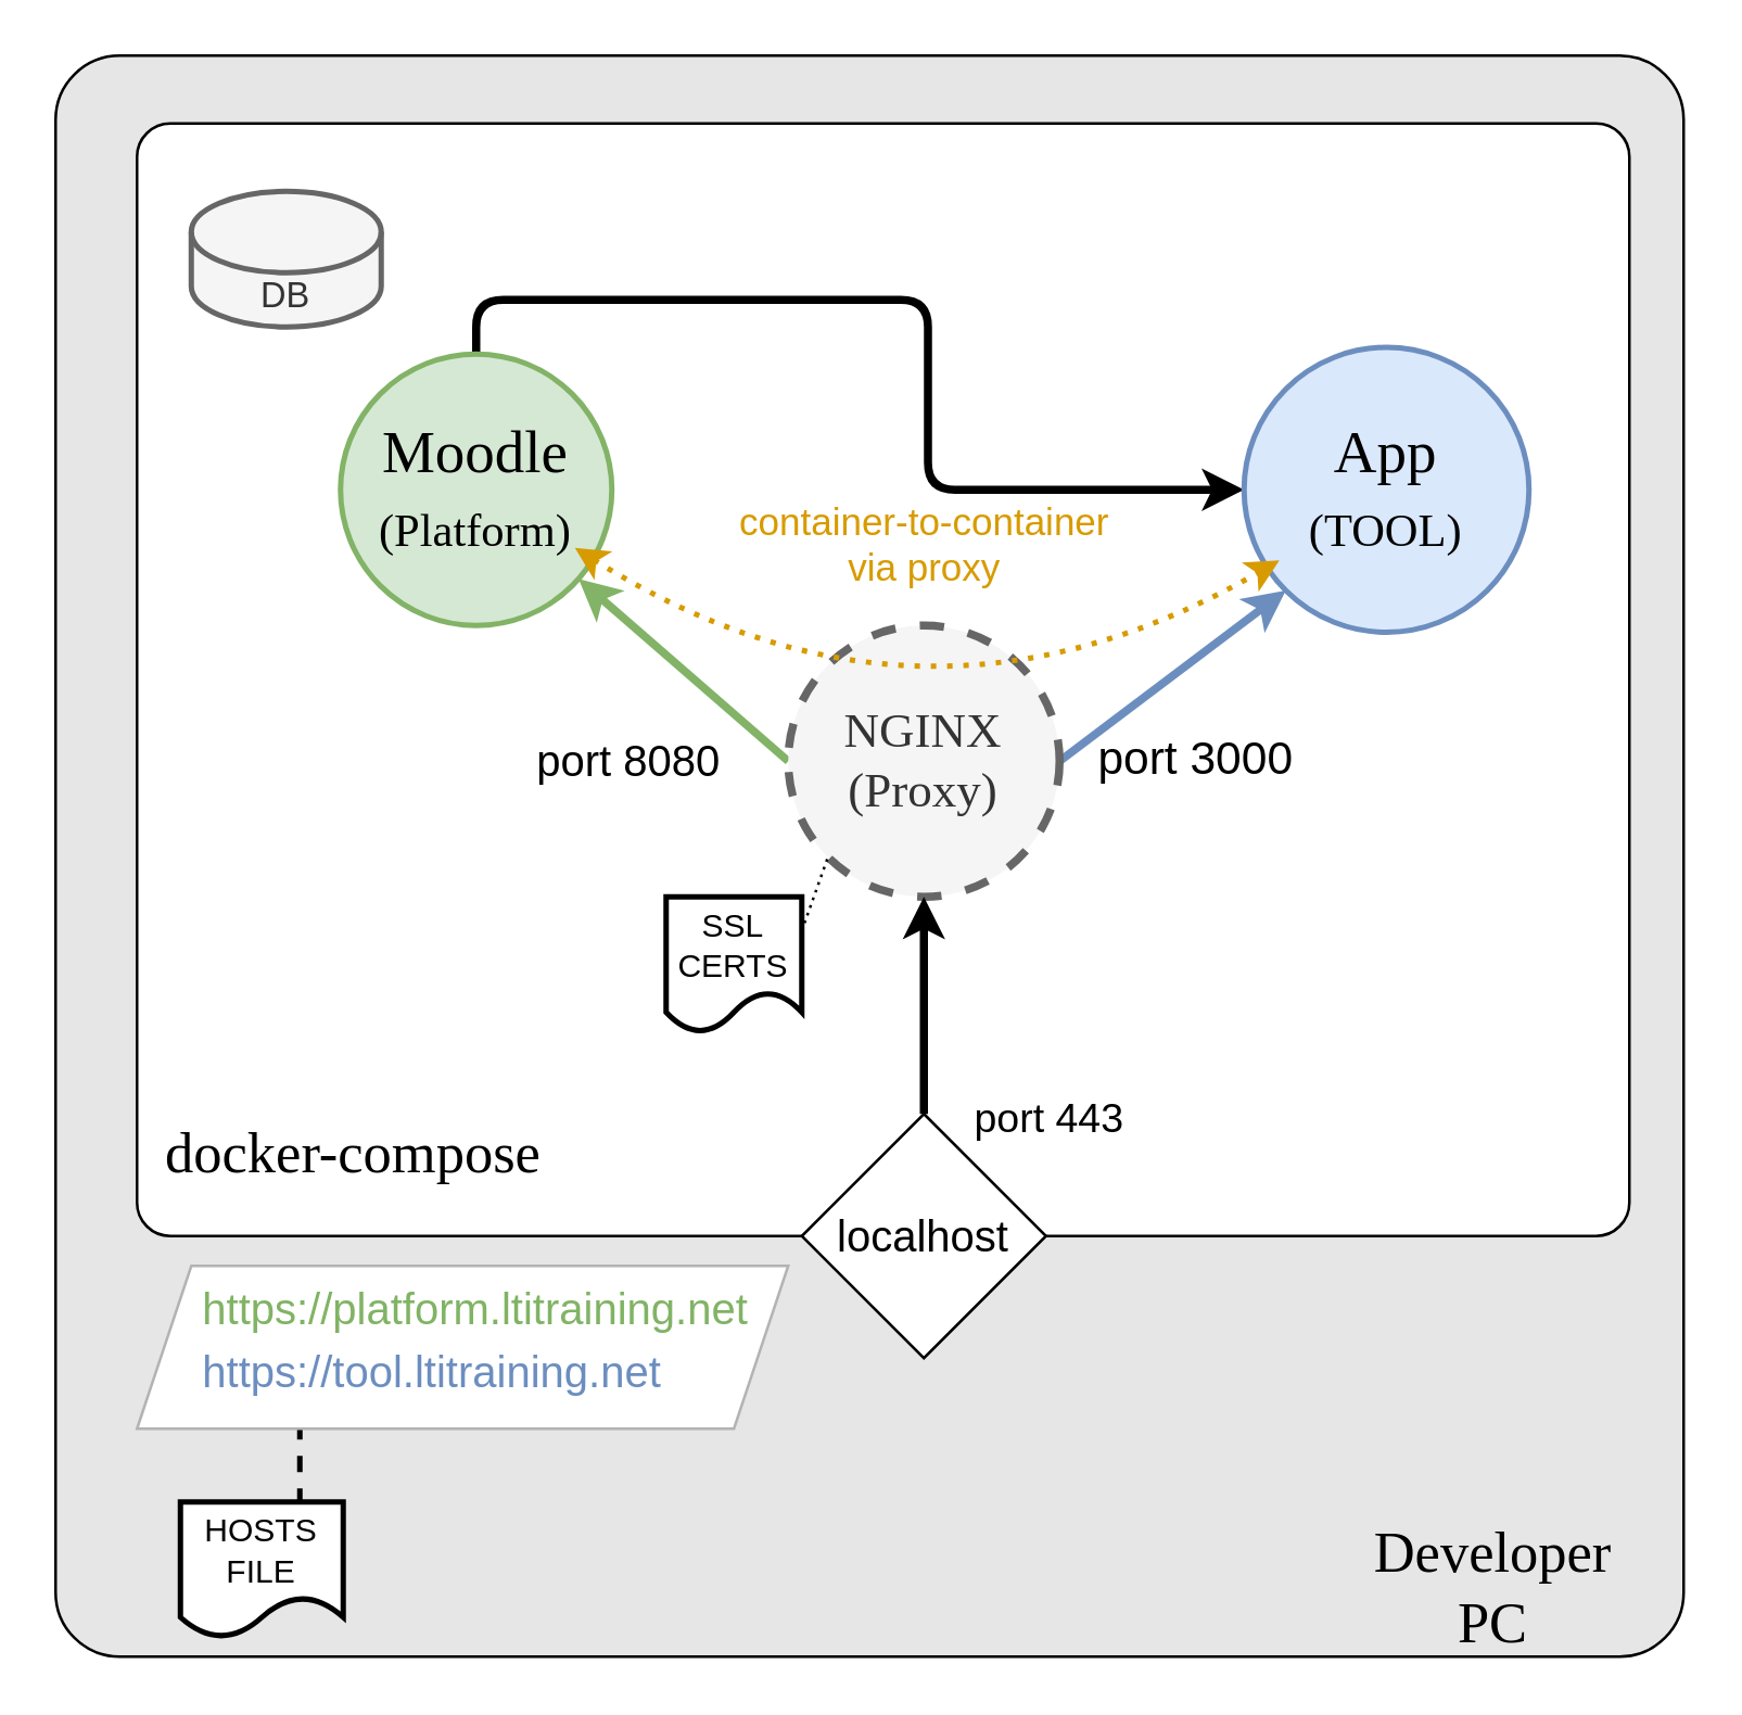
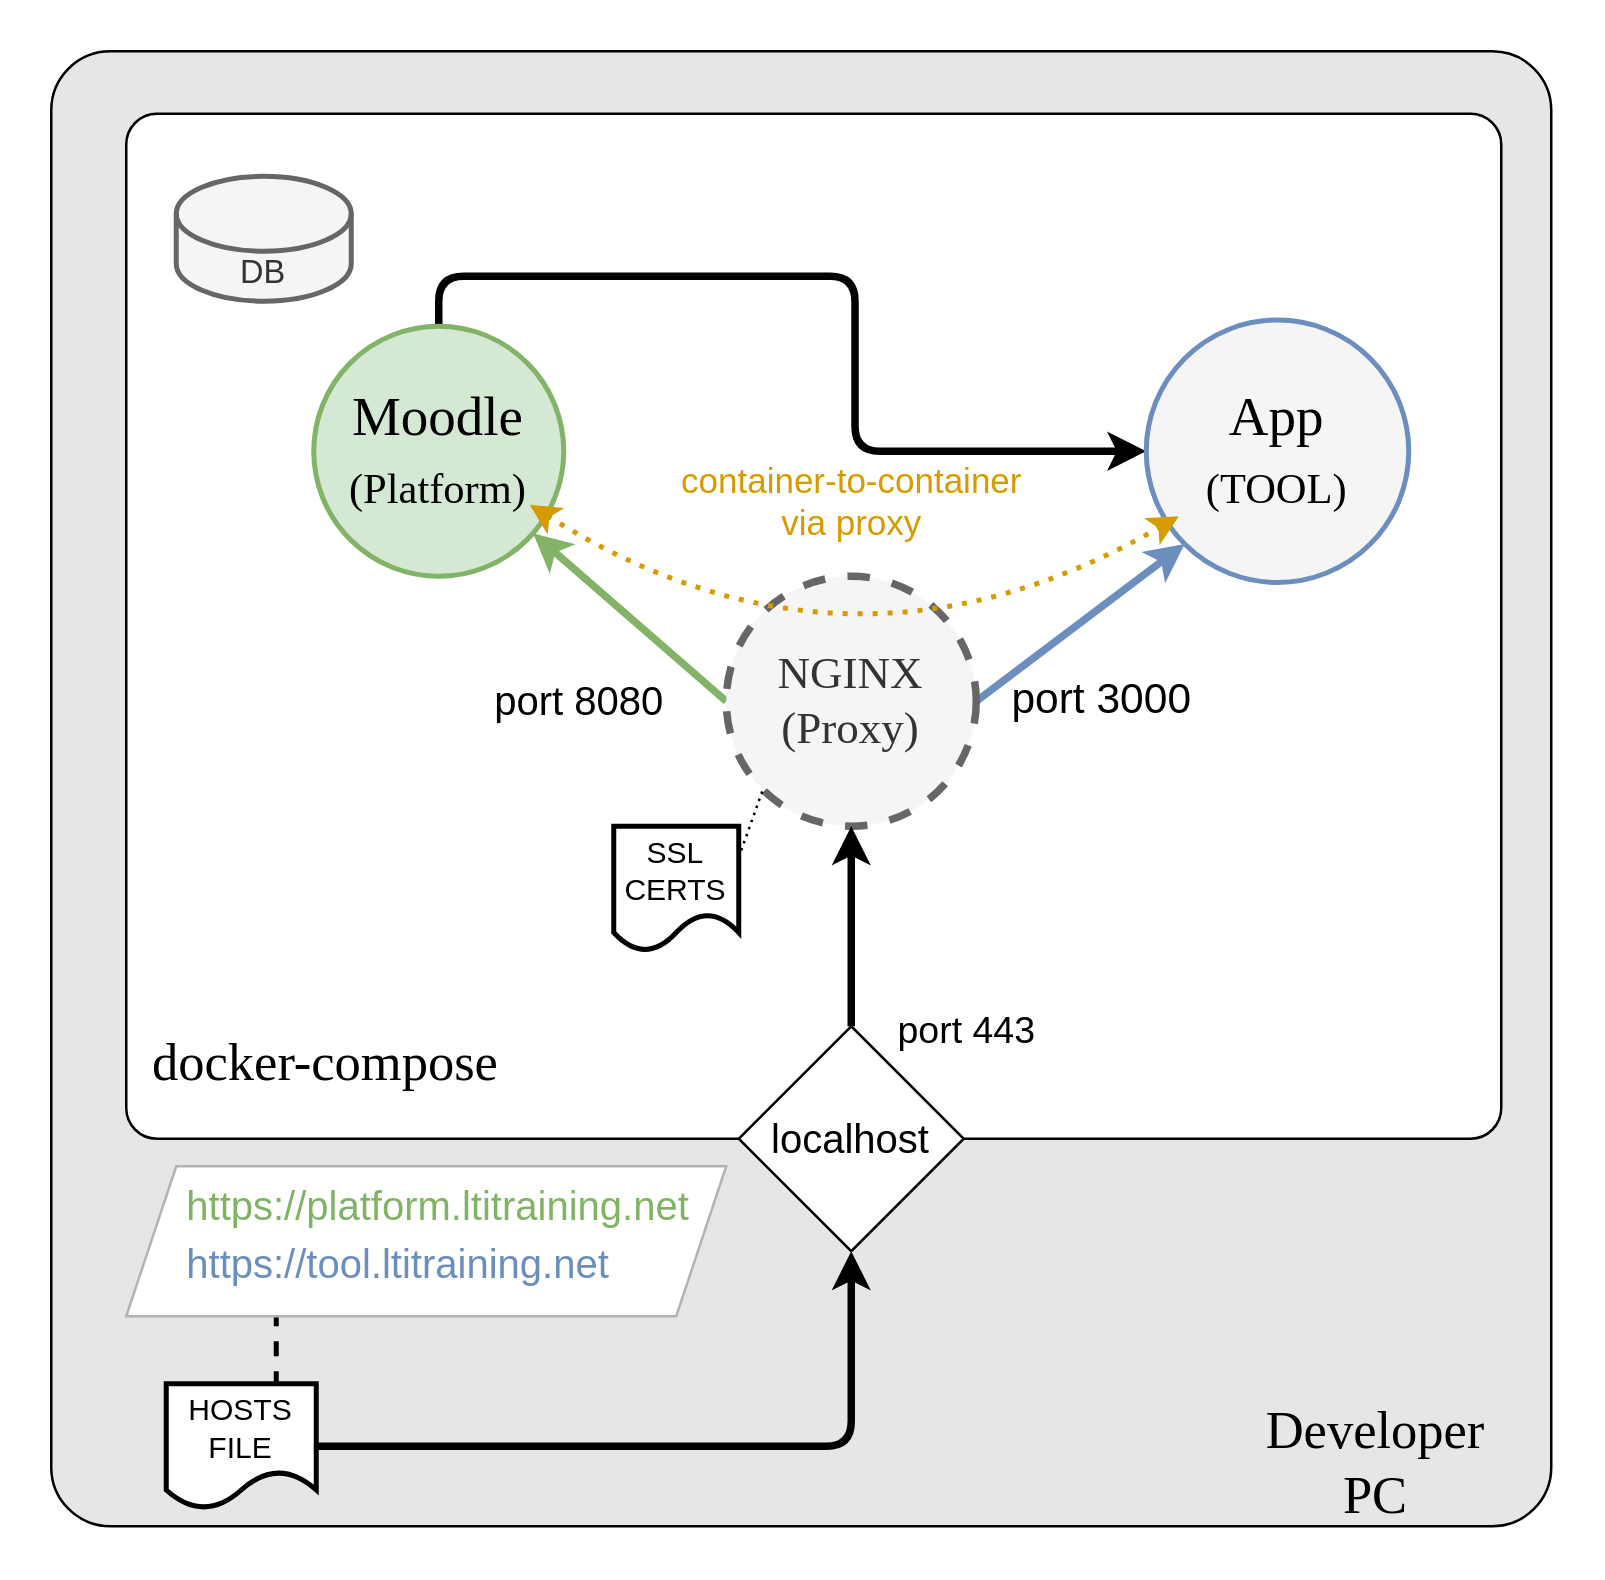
  <mxCell id="0" />
  <mxCell id="1" parent="0" />
  <mxCell id="2" value="" style="rounded=1;whiteSpace=wrap;html=1;arcSize=4;fillColor=#E6E6E6;fontColor=#d79b00;" vertex="1" parent="1"><mxGeometry x="20" y="20" width="600" height="590" as="geometry" /></mxCell>
  <mxCell id="3" value="" style="rounded=1;whiteSpace=wrap;html=1;arcSize=3;" vertex="1" parent="1"><mxGeometry x="50" y="45" width="550" height="410" as="geometry" /></mxCell>
  <mxCell id="4" value="&lt;font style=&quot;font-size: 13px;&quot;&gt;DB&lt;/font&gt;" style="shape=cylinder3;whiteSpace=wrap;html=1;boundedLbl=1;backgroundOutline=1;size=15;strokeWidth=2;perimeterSpacing=1;fillColor=#f5f5f5;fontColor=#333333;strokeColor=#666666;" vertex="1" parent="1"><mxGeometry x="70" y="70" width="70" height="50" as="geometry" /></mxCell>
  <mxCell id="5" style="edgeStyle=orthogonalEdgeStyle;rounded=1;orthogonalLoop=1;jettySize=auto;html=1;exitX=0.5;exitY=0;exitDx=0;exitDy=0;strokeWidth=3;" edge="1" parent="1" source="6" target="15"><mxGeometry relative="1" as="geometry" /></mxCell>
  <mxCell id="6" value="Moodle&lt;br&gt;&lt;font style=&quot;font-size: 17px;&quot;&gt;(Platform)&lt;/font&gt;" style="ellipse;whiteSpace=wrap;html=1;aspect=fixed;fillColor=#d5e8d4;strokeColor=#82b366;fontFamily=Barlow Condensed;fontSource=https%3A%2F%2Ffonts.googleapis.com%2Fcss%3Ffamily%3DBarlow%2BCondensed;fontSize=22;strokeWidth=2;" vertex="1" parent="1"><mxGeometry x="125" y="130" width="100" height="100" as="geometry" /></mxCell>
  <mxCell id="7" style="rounded=1;orthogonalLoop=1;jettySize=auto;html=1;exitX=0;exitY=0.5;exitDx=0;exitDy=0;strokeColor=#82b366;strokeWidth=3;fillColor=#d5e8d4;" edge="1" parent="1" source="11" target="6"><mxGeometry relative="1" as="geometry" /></mxCell>
  <mxCell id="8" value="port 8080" style="edgeLabel;html=1;align=center;verticalAlign=middle;resizable=0;points=[];fontSize=16;" vertex="1" connectable="0" parent="7"><mxGeometry y="-1" relative="1" as="geometry"><mxPoint x="-22" y="34" as="offset" /></mxGeometry></mxCell>
  <mxCell id="9" value="&lt;div style=&quot;font-family: Menlo, Monaco, &amp;quot;Courier New&amp;quot;, monospace; line-height: 18px;&quot;&gt;&lt;br&gt;&lt;/div&gt;" style="rounded=1;orthogonalLoop=1;jettySize=auto;html=1;exitX=1;exitY=0.5;exitDx=0;exitDy=0;fillColor=#dae8fc;strokeColor=#6c8ebf;entryX=0;entryY=1;entryDx=0;entryDy=0;strokeWidth=3;fontColor=#05a8ff;labelBackgroundColor=none;" edge="1" parent="1" source="11" target="15"><mxGeometry x="-0.478" y="107" relative="1" as="geometry"><mxPoint as="offset" /></mxGeometry></mxCell>
  <mxCell id="10" value="port 3000" style="edgeLabel;html=1;align=center;verticalAlign=middle;resizable=0;points=[];fontSize=17;labelBackgroundColor=none;" vertex="1" connectable="0" parent="9"><mxGeometry x="-0.16" y="2" relative="1" as="geometry"><mxPoint x="16" y="28" as="offset" /></mxGeometry></mxCell>
  <mxCell id="11" value="&lt;font style=&quot;font-size: 18px;&quot; data-font-src=&quot;https://fonts.googleapis.com/css?family=Barlow+Condensed&quot; face=&quot;Barlow Condensed&quot;&gt;NGINX&lt;br&gt;(Proxy)&lt;/font&gt;&lt;br&gt;" style="ellipse;whiteSpace=wrap;html=1;aspect=fixed;fillColor=#f5f5f5;fontColor=#333333;strokeColor=#666666;strokeWidth=3;dashed=1;" vertex="1" parent="1"><mxGeometry x="290" y="230" width="100" height="100" as="geometry" /></mxCell>
  <mxCell id="12" style="rounded=1;orthogonalLoop=1;jettySize=auto;html=1;exitX=0.5;exitY=0;exitDx=0;exitDy=0;strokeWidth=3;" edge="1" parent="1" source="14" target="11"><mxGeometry relative="1" as="geometry" /></mxCell>
  <mxCell id="13" value="port 443" style="edgeLabel;html=1;align=center;verticalAlign=middle;resizable=0;points=[];fontSize=15;labelBackgroundColor=none;" vertex="1" connectable="0" parent="12"><mxGeometry x="-0.575" y="-1" relative="1" as="geometry"><mxPoint x="44" y="17" as="offset" /></mxGeometry></mxCell>
  <mxCell id="14" value="&lt;font style=&quot;font-size: 16px;&quot;&gt;localhost&lt;/font&gt;" style="rhombus;whiteSpace=wrap;html=1;" vertex="1" parent="1"><mxGeometry x="295" y="410" width="90" height="90" as="geometry" /></mxCell>
- <mxCell id="15" value="App&lt;br style=&quot;font-size: 22px;&quot;&gt;&lt;font style=&quot;font-size: 17px;&quot;&gt;(TOOL)&lt;/font&gt;" style="ellipse;whiteSpace=wrap;html=1;aspect=fixed;fillColor=#dae8fc;strokeColor=#6c8ebf;fontFamily=Barlow Condensed;fontSource=https%3A%2F%2Ffonts.googleapis.com%2Fcss%3Ffamily%3DBarlow%2BCondensed;fontSize=22;strokeWidth=2;" vertex="1" parent="1"><mxGeometry x="458" y="127.5" width="105" height="105" as="geometry" /></mxCell>
+ <mxCell id="15" value="App&lt;br style=&quot;font-size: 22px;&quot;&gt;&lt;font style=&quot;font-size: 17px;&quot;&gt;(TOOL)&lt;/font&gt;" style="ellipse;whiteSpace=wrap;html=1;aspect=fixed;fillColor=#f5f5f5;strokeColor=#6c8ebf;fontFamily=Barlow Condensed;fontSource=https%3A%2F%2Ffonts.googleapis.com%2Fcss%3Ffamily%3DBarlow%2BCondensed;fontSize=22;strokeWidth=2;" vertex="1" parent="1"><mxGeometry x="458" y="127.5" width="105" height="105" as="geometry" /></mxCell>
  <mxCell id="16" style="rounded=0;orthogonalLoop=1;jettySize=auto;html=1;exitX=1;exitY=0.25;exitDx=0;exitDy=0;entryX=0;entryY=1;entryDx=0;entryDy=0;endArrow=none;endFill=0;dashed=1;dashPattern=1 2;" edge="1" parent="1" source="17" target="11"><mxGeometry relative="1" as="geometry" /></mxCell>
  <mxCell id="17" value="SSL&lt;br&gt;CERTS" style="shape=document;whiteSpace=wrap;html=1;boundedLbl=1;strokeWidth=2;" vertex="1" parent="1"><mxGeometry x="245" y="330" width="50" height="50" as="geometry" /></mxCell>
+ <mxCell id="18" style="edgeStyle=orthogonalEdgeStyle;rounded=1;orthogonalLoop=1;jettySize=auto;html=1;strokeWidth=3;" edge="1" parent="1" source="20" target="14"><mxGeometry relative="1" as="geometry" /></mxCell>
  <mxCell id="19" style="edgeStyle=orthogonalEdgeStyle;rounded=0;orthogonalLoop=1;jettySize=auto;html=1;exitX=0.75;exitY=0;exitDx=0;exitDy=0;endArrow=none;endFill=0;dashed=1;strokeWidth=2;" edge="1" parent="1" source="20"><mxGeometry relative="1" as="geometry"><mxPoint x="110" y="520" as="targetPoint" /></mxGeometry></mxCell>
  <mxCell id="20" value="HOSTS&lt;br&gt;FILE" style="shape=document;whiteSpace=wrap;html=1;boundedLbl=1;strokeWidth=2;" vertex="1" parent="1"><mxGeometry x="66" y="553" width="60" height="50" as="geometry" /></mxCell>
  <mxCell id="21" value="&lt;font style=&quot;font-size: 21px;&quot;&gt;docker-compose&lt;/font&gt;" style="text;html=1;strokeColor=none;fillColor=none;align=center;verticalAlign=middle;whiteSpace=wrap;rounded=0;fontFamily=Barlow Condensed;fontSource=https%3A%2F%2Ffonts.googleapis.com%2Fcss%3Ffamily%3DBarlow%2BCondensed;" vertex="1" parent="1"><mxGeometry x="55" y="410" width="150" height="30" as="geometry" /></mxCell>
  <mxCell id="22" value="&lt;span style=&quot;font-size: 21px;&quot;&gt;Developer PC&lt;/span&gt;" style="text;html=1;strokeColor=none;fillColor=none;align=center;verticalAlign=middle;whiteSpace=wrap;rounded=0;fontFamily=Barlow Condensed;fontSource=https%3A%2F%2Ffonts.googleapis.com%2Fcss%3Ffamily%3DBarlow%2BCondensed;" vertex="1" parent="1"><mxGeometry x="500" y="570" width="100" height="30" as="geometry" /></mxCell>
  <mxCell id="23" value="" style="shape=parallelogram;perimeter=parallelogramPerimeter;whiteSpace=wrap;html=1;fixedSize=1;strokeColor=#B3B3B3;" vertex="1" parent="1"><mxGeometry x="50" y="466" width="240" height="60" as="geometry" /></mxCell>
  <mxCell id="24" value="https://platform.ltitraining.net" style="text;html=1;strokeColor=none;fillColor=none;align=center;verticalAlign=middle;whiteSpace=wrap;rounded=0;fontSize=16;fontColor=#81b365;" vertex="1" parent="1"><mxGeometry x="145" y="467" width="60" height="30" as="geometry" /></mxCell>
  <mxCell id="25" value="&lt;font style=&quot;font-size: 16px;&quot;&gt;https://tool.ltitraining.net&lt;/font&gt;" style="text;html=1;strokeColor=none;fillColor=none;align=center;verticalAlign=middle;whiteSpace=wrap;rounded=0;fontColor=#6c8ebf;" vertex="1" parent="1"><mxGeometry x="129" y="490" width="60" height="30" as="geometry" /></mxCell>
  <mxCell id="26" value="" style="endArrow=classic;startArrow=classic;html=1;curved=1;exitX=1;exitY=1;exitDx=0;exitDy=0;dashed=1;dashPattern=1 2;fillColor=#ffe6cc;strokeColor=#d79b00;strokeWidth=2;" edge="1" parent="1"><mxGeometry width="50" height="50" relative="1" as="geometry"><mxPoint x="211.355" y="201.355" as="sourcePoint" /><mxPoint x="471" y="206" as="targetPoint" /><Array as="points"><mxPoint x="339.5" y="282.06" /></Array></mxGeometry></mxCell>
  <mxCell id="27" value="&lt;font style=&quot;font-size: 14px;&quot;&gt;container-to-container&lt;br&gt;via proxy&lt;/font&gt;" style="edgeLabel;html=1;align=center;verticalAlign=middle;resizable=0;points=[];fontColor=#d79b00;" vertex="1" connectable="0" parent="26"><mxGeometry x="0.568" y="7" relative="1" as="geometry"><mxPoint x="-71" y="-33" as="offset" /></mxGeometry></mxCell>
